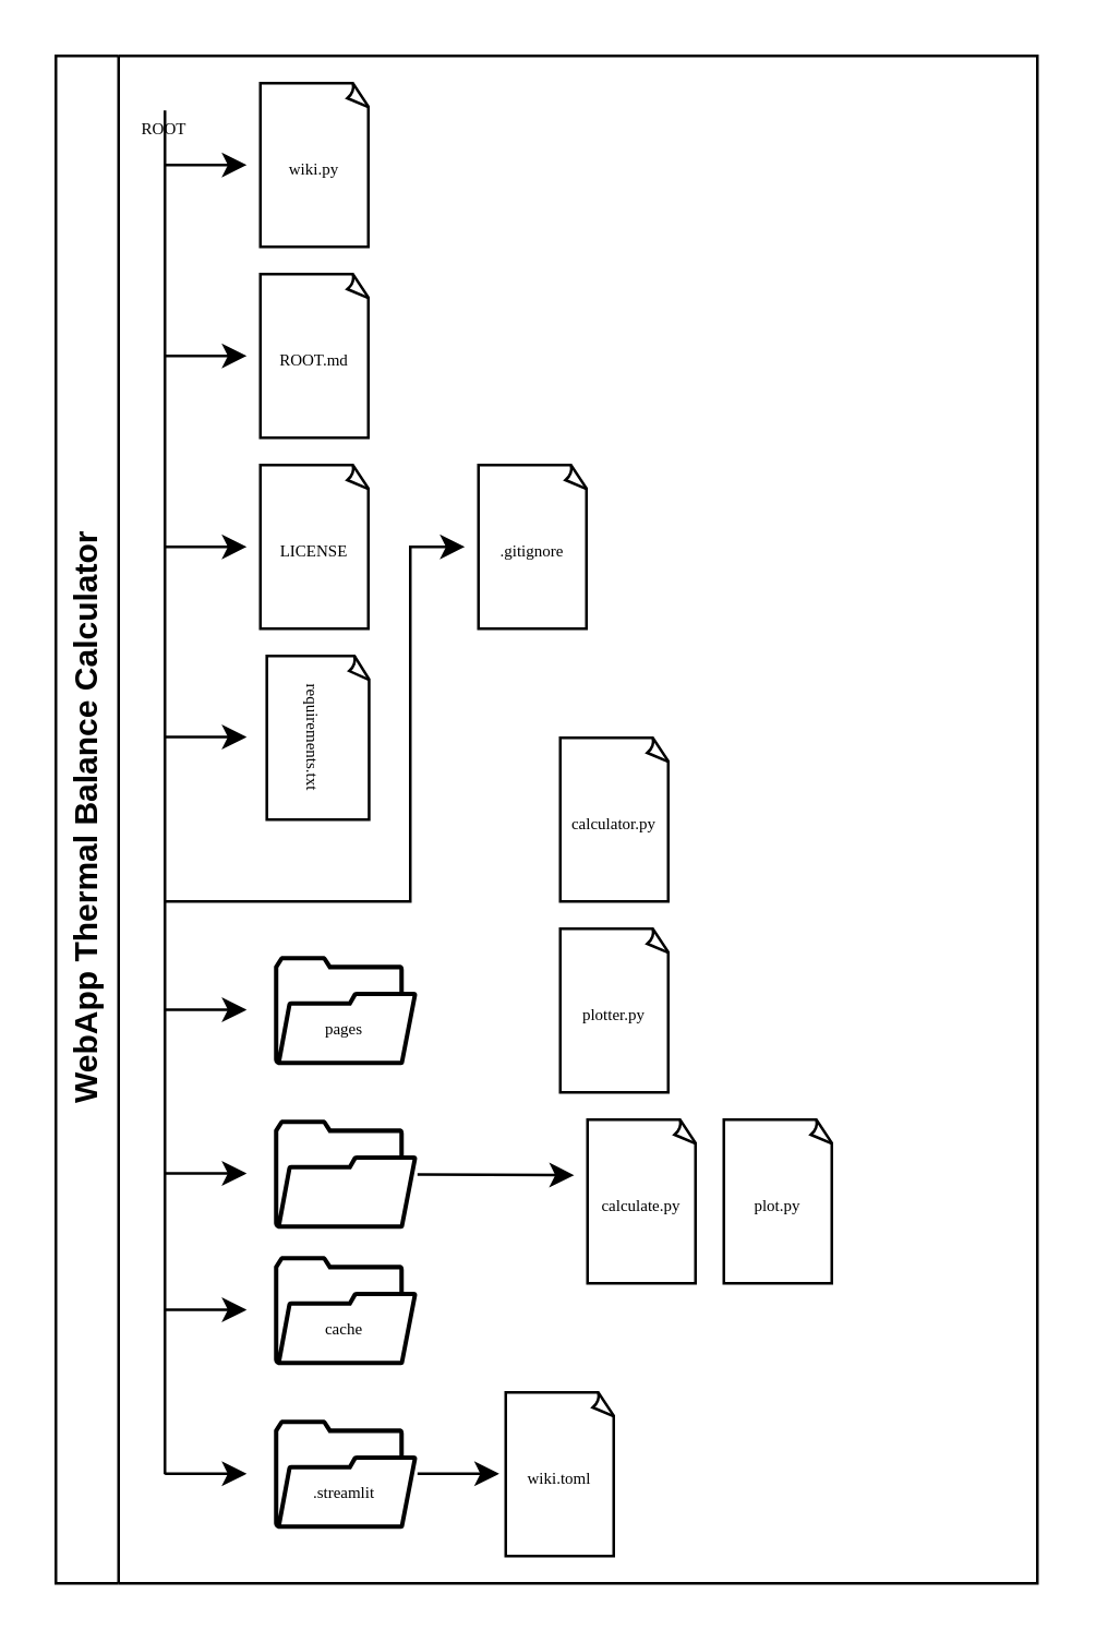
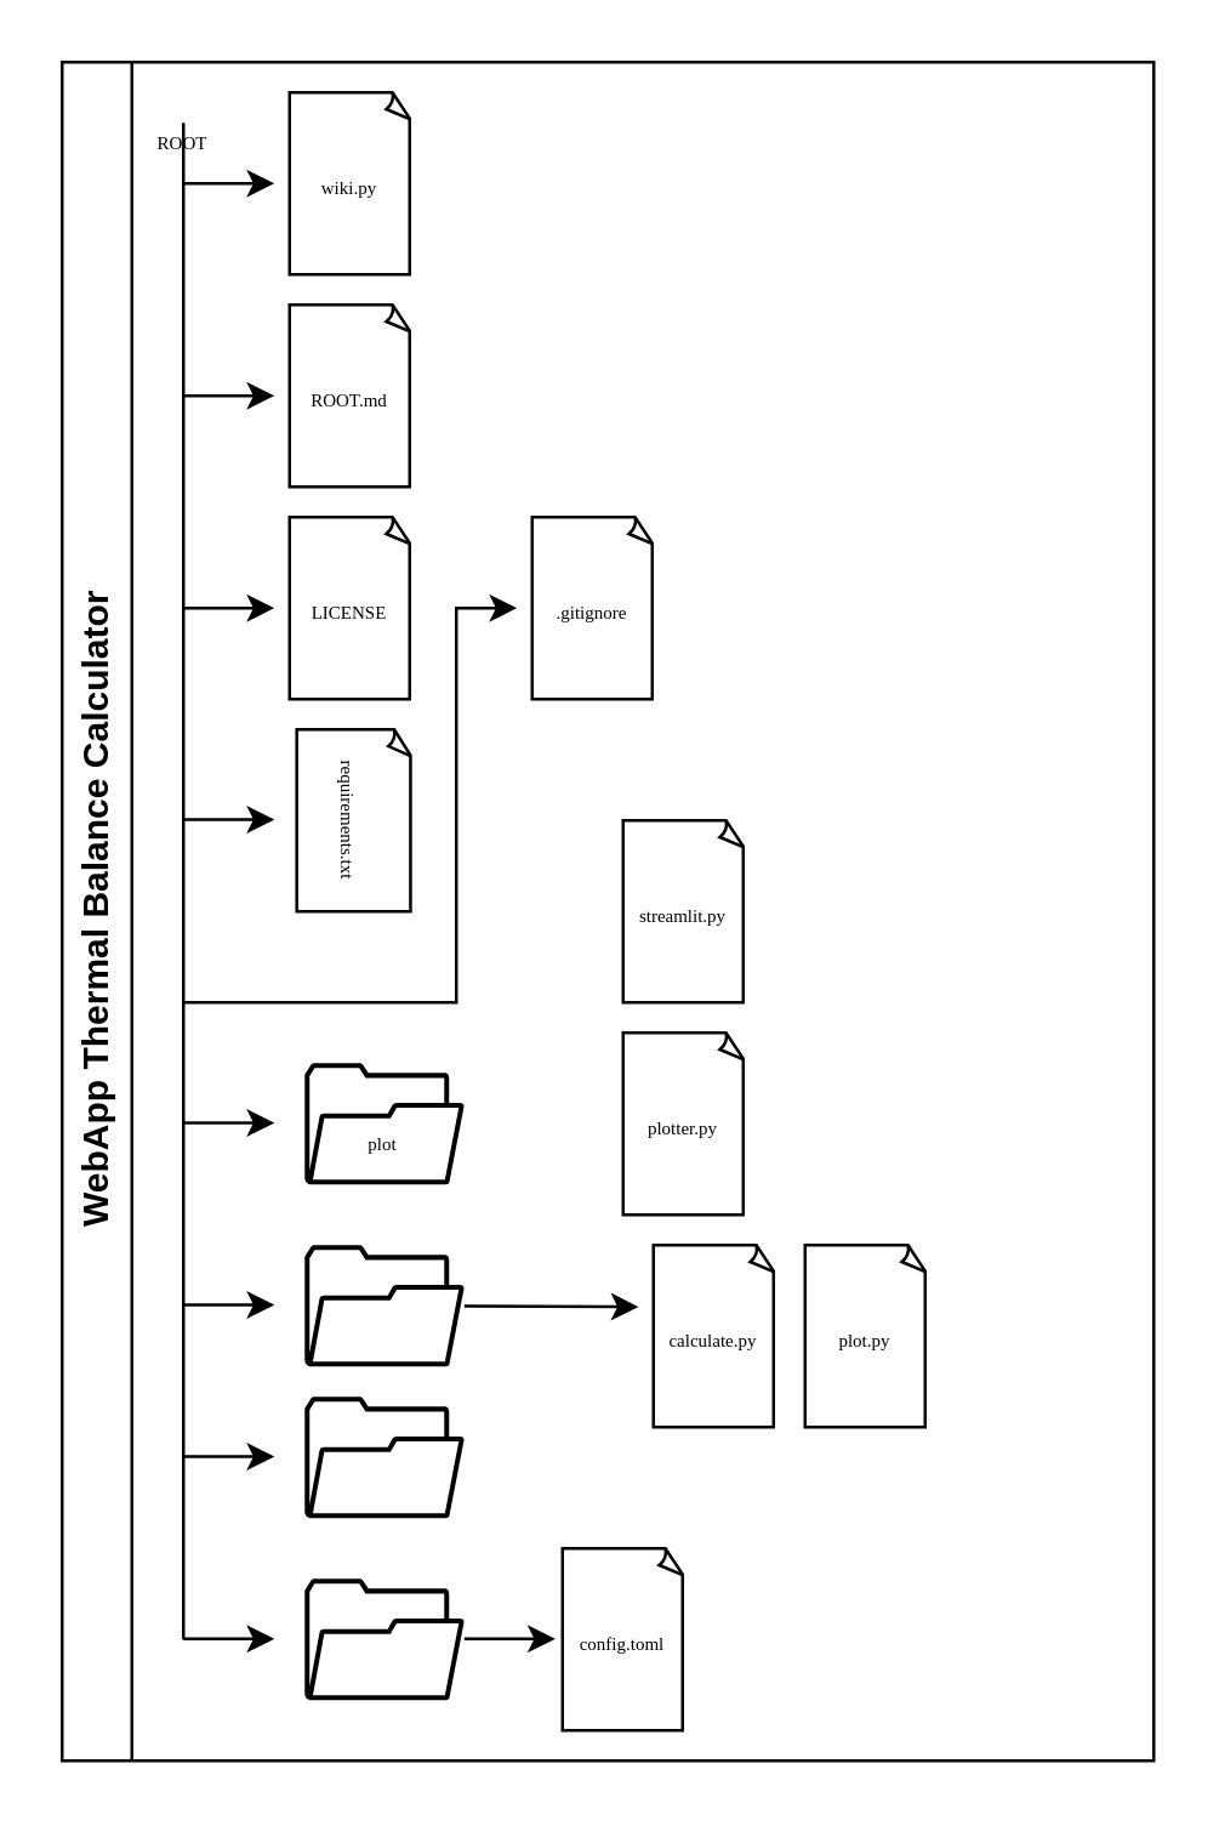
  <mxCell id="0" />
  <mxCell id="1" parent="0" />
  <mxCell id="2" value="WebApp Thermal Balance Calculator" style="swimlane;horizontal=0;whiteSpace=wrap;html=1;" parent="1" vertex="1"><mxGeometry width="360" height="560" as="geometry" x="20" y="20" /></mxCell>
  <mxCell id="3" value="" style="endArrow=none;html=1;rounded=0;shadow=0;comic=0;strokeColor=default;align=center;verticalAlign=middle;fontFamily=Helvetica;fontSize=11;fontColor=default;labelBackgroundColor=default;flowAnimation=0;" parent="2" edge="1"><mxGeometry width="50" height="50" relative="1" as="geometry"><mxPoint x="40" y="520" as="sourcePoint" /><mxPoint x="40" y="20" as="targetPoint" /></mxGeometry></mxCell>
  <mxCell id="4" value="" style="group" parent="2" vertex="1" connectable="0"><mxGeometry x="70" y="80" width="50" height="60" as="geometry" /></mxCell>
  <mxCell id="5" value="" style="whiteSpace=wrap;html=1;shape=mxgraph.basic.document" parent="4" vertex="1"><mxGeometry x="5" width="40" height="60" as="geometry" /></mxCell>
  <mxCell id="6" value="&lt;font style=&quot;font-size: 6px;&quot; face=&quot;Verdana&quot;&gt;ROOT.md&lt;/font&gt;" style="text;strokeColor=none;align=center;fillColor=none;html=1;verticalAlign=middle;whiteSpace=wrap;rounded=0;" parent="4" vertex="1"><mxGeometry y="15" width="50" height="30" as="geometry" /></mxCell>
  <mxCell id="7" value="" style="group" parent="2" vertex="1" connectable="0"><mxGeometry x="70" y="150" width="50" height="60" as="geometry" /></mxCell>
  <mxCell id="8" value="" style="whiteSpace=wrap;html=1;shape=mxgraph.basic.document" parent="7" vertex="1"><mxGeometry x="5" width="40" height="60" as="geometry" /></mxCell>
  <mxCell id="9" value="&lt;font style=&quot;font-size: 6px;&quot; face=&quot;Verdana&quot;&gt;LICENSE&lt;/font&gt;" style="text;strokeColor=none;align=center;fillColor=none;html=1;verticalAlign=middle;whiteSpace=wrap;rounded=0;" parent="7" vertex="1"><mxGeometry y="15" width="50" height="30" as="geometry" /></mxCell>
  <mxCell id="10" value="" style="endArrow=classic;html=1;rounded=0;shadow=0;comic=0;strokeColor=default;align=center;verticalAlign=middle;fontFamily=Helvetica;fontSize=11;fontColor=default;labelBackgroundColor=default;flowAnimation=0;entryX=0;entryY=0.5;entryDx=0;entryDy=0;" parent="2" target="6" edge="1"><mxGeometry width="50" height="50" relative="1" as="geometry"><mxPoint x="40" y="110" as="sourcePoint" /><mxPoint x="190" y="90" as="targetPoint" /></mxGeometry></mxCell>
  <mxCell id="11" value="" style="endArrow=classic;html=1;rounded=0;shadow=0;comic=0;strokeColor=default;align=center;verticalAlign=middle;fontFamily=Helvetica;fontSize=11;fontColor=default;labelBackgroundColor=default;flowAnimation=0;" parent="2" target="9" edge="1"><mxGeometry width="50" height="50" relative="1" as="geometry"><mxPoint x="40" y="180" as="sourcePoint" /><mxPoint x="210" y="140" as="targetPoint" /></mxGeometry></mxCell>
  <mxCell id="12" value="" style="group" parent="2" vertex="1" connectable="0"><mxGeometry x="80" y="330" width="52.63" height="40" as="geometry" /></mxCell>
  <mxCell id="13" value="" style="sketch=0;pointerEvents=1;shadow=0;dashed=0;html=1;strokeColor=none;fillColor=#000000;aspect=fixed;labelPosition=center;verticalLabelPosition=bottom;verticalAlign=top;align=center;outlineConnect=0;shape=mxgraph.vvd.folder;fontFamily=Helvetica;fontSize=11;fontColor=default;labelBackgroundColor=default;" parent="12" vertex="1"><mxGeometry width="52.63" height="40" as="geometry" /></mxCell>
- <mxCell id="14" value="&lt;font style=&quot;font-size: 6px;&quot; face=&quot;Verdana&quot;&gt;pages&lt;/font&gt;" style="text;strokeColor=none;align=center;fillColor=none;html=1;verticalAlign=middle;whiteSpace=wrap;rounded=0;" parent="12" vertex="1"><mxGeometry x="1.31" y="10" width="50" height="30" as="geometry" /></mxCell>
+ <mxCell id="14" value="&lt;font style=&quot;font-size: 6px;&quot; face=&quot;Verdana&quot;&gt;plot&lt;/font&gt;" style="text;strokeColor=none;align=center;fillColor=none;html=1;verticalAlign=middle;whiteSpace=wrap;rounded=0;" parent="12" vertex="1"><mxGeometry x="1.31" y="10" width="50" height="30" as="geometry" /></mxCell>
  <mxCell id="15" value="" style="endArrow=classic;html=1;rounded=0;shadow=0;comic=0;strokeColor=default;align=center;verticalAlign=middle;fontFamily=Helvetica;fontSize=11;fontColor=default;labelBackgroundColor=default;flowAnimation=0;" parent="2" edge="1"><mxGeometry width="50" height="50" relative="1" as="geometry"><mxPoint x="40" y="349.71" as="sourcePoint" /><mxPoint x="70" y="349.71" as="targetPoint" /></mxGeometry></mxCell>
  <mxCell id="16" value="" style="group" parent="2" vertex="1" connectable="0"><mxGeometry x="70" y="10" width="50" height="60" as="geometry" /></mxCell>
  <mxCell id="17" value="" style="whiteSpace=wrap;html=1;shape=mxgraph.basic.document" parent="16" vertex="1"><mxGeometry x="5" width="40" height="60" as="geometry" /></mxCell>
  <mxCell id="18" value="&lt;font style=&quot;font-size: 6px;&quot; face=&quot;Verdana&quot;&gt;wiki.py&lt;/font&gt;" style="text;strokeColor=none;align=center;fillColor=none;html=1;verticalAlign=middle;whiteSpace=wrap;rounded=0;" parent="16" vertex="1"><mxGeometry y="15" width="50" height="30" as="geometry" /></mxCell>
  <mxCell id="19" value="" style="group" parent="2" vertex="1" connectable="0"><mxGeometry x="180" y="250" width="50" height="60" as="geometry" /></mxCell>
  <mxCell id="20" value="" style="whiteSpace=wrap;html=1;shape=mxgraph.basic.document" parent="19" vertex="1"><mxGeometry x="5" width="40" height="60" as="geometry" /></mxCell>
- <mxCell id="21" value="&lt;font face=&quot;Verdana&quot;&gt;&lt;span style=&quot;font-size: 6px;&quot;&gt;calculator.py&lt;/span&gt;&lt;/font&gt;" style="text;strokeColor=none;align=center;fillColor=none;html=1;verticalAlign=middle;whiteSpace=wrap;rounded=0;" parent="19" vertex="1"><mxGeometry y="15" width="50" height="30" as="geometry" /></mxCell>
+ <mxCell id="21" value="&lt;font face=&quot;Verdana&quot;&gt;&lt;span style=&quot;font-size: 6px;&quot;&gt;streamlit.py&lt;/span&gt;&lt;/font&gt;" style="text;strokeColor=none;align=center;fillColor=none;html=1;verticalAlign=middle;whiteSpace=wrap;rounded=0;" parent="19" vertex="1"><mxGeometry y="15" width="50" height="30" as="geometry" /></mxCell>
  <mxCell id="22" value="" style="group" parent="2" vertex="1" connectable="0"><mxGeometry x="180" y="320" width="50" height="60" as="geometry" /></mxCell>
  <mxCell id="23" value="" style="whiteSpace=wrap;html=1;shape=mxgraph.basic.document" parent="22" vertex="1"><mxGeometry x="5" width="40" height="60" as="geometry" /></mxCell>
  <mxCell id="24" value="&lt;font face=&quot;Verdana&quot;&gt;&lt;span style=&quot;font-size: 6px;&quot;&gt;plotter.py&lt;/span&gt;&lt;/font&gt;" style="text;strokeColor=none;align=center;fillColor=none;html=1;verticalAlign=middle;whiteSpace=wrap;rounded=0;" parent="22" vertex="1"><mxGeometry y="15" width="50" height="30" as="geometry" /></mxCell>
  <mxCell id="25" value="" style="group" parent="2" vertex="1" connectable="0"><mxGeometry x="80" y="390" width="52.63" height="40" as="geometry" /></mxCell>
  <mxCell id="26" value="" style="sketch=0;pointerEvents=1;shadow=0;dashed=0;html=1;strokeColor=none;fillColor=#000000;aspect=fixed;labelPosition=center;verticalLabelPosition=bottom;verticalAlign=top;align=center;outlineConnect=0;shape=mxgraph.vvd.folder;fontFamily=Helvetica;fontSize=11;fontColor=default;labelBackgroundColor=default;" parent="25" vertex="1"><mxGeometry width="52.63" height="40" as="geometry" /></mxCell>
  <mxCell id="27" value="" style="endArrow=classic;html=1;rounded=0;shadow=0;comic=0;strokeColor=default;align=center;verticalAlign=middle;fontFamily=Helvetica;fontSize=11;fontColor=default;labelBackgroundColor=default;flowAnimation=0;" parent="2" edge="1"><mxGeometry width="50" height="50" relative="1" as="geometry"><mxPoint x="40" y="409.71" as="sourcePoint" /><mxPoint x="70" y="409.71" as="targetPoint" /></mxGeometry></mxCell>
  <mxCell id="28" value="" style="group" parent="2" vertex="1" connectable="0"><mxGeometry x="190" y="390" width="50" height="60" as="geometry" /></mxCell>
  <mxCell id="29" value="" style="whiteSpace=wrap;html=1;shape=mxgraph.basic.document" parent="28" vertex="1"><mxGeometry x="5" width="40" height="60" as="geometry" /></mxCell>
  <mxCell id="30" value="&lt;font face=&quot;Verdana&quot;&gt;&lt;span style=&quot;font-size: 6px;&quot;&gt;calculate.py&lt;/span&gt;&lt;/font&gt;" style="text;strokeColor=none;align=center;fillColor=none;html=1;verticalAlign=middle;whiteSpace=wrap;rounded=0;" parent="28" vertex="1"><mxGeometry y="15" width="50" height="30" as="geometry" /></mxCell>
  <mxCell id="31" value="" style="group" parent="2" vertex="1" connectable="0"><mxGeometry x="240" y="390" width="50" height="60" as="geometry" /></mxCell>
  <mxCell id="32" value="" style="whiteSpace=wrap;html=1;shape=mxgraph.basic.document" parent="31" vertex="1"><mxGeometry x="5" width="40" height="60" as="geometry" /></mxCell>
  <mxCell id="33" value="&lt;font face=&quot;Verdana&quot;&gt;&lt;span style=&quot;font-size: 6px;&quot;&gt;plot.py&lt;/span&gt;&lt;/font&gt;" style="text;strokeColor=none;align=center;fillColor=none;html=1;verticalAlign=middle;whiteSpace=wrap;rounded=0;" parent="31" vertex="1"><mxGeometry y="15" width="50" height="30" as="geometry" /></mxCell>
  <mxCell id="34" style="edgeStyle=none;rounded=0;comic=0;orthogonalLoop=1;jettySize=auto;html=1;entryX=0.002;entryY=0.179;entryDx=0;entryDy=0;shadow=0;strokeColor=default;align=center;verticalAlign=middle;fontFamily=Helvetica;fontSize=11;fontColor=default;labelBackgroundColor=default;startFill=0;endArrow=classic;endFill=1;flowAnimation=0;entryPerimeter=0;" parent="2" source="26" target="30" edge="1"><mxGeometry relative="1" as="geometry"><mxPoint x="140" y="420" as="sourcePoint" /><mxPoint x="190" y="419.75" as="targetPoint" /></mxGeometry></mxCell>
  <mxCell id="35" value="" style="group" parent="2" vertex="1" connectable="0"><mxGeometry x="80" y="440" width="52.63" height="40" as="geometry" /></mxCell>
  <mxCell id="36" value="" style="sketch=0;pointerEvents=1;shadow=0;dashed=0;html=1;strokeColor=none;fillColor=#000000;aspect=fixed;labelPosition=center;verticalLabelPosition=bottom;verticalAlign=top;align=center;outlineConnect=0;shape=mxgraph.vvd.folder;fontFamily=Helvetica;fontSize=11;fontColor=default;labelBackgroundColor=default;" parent="35" vertex="1"><mxGeometry width="52.63" height="40" as="geometry" /></mxCell>
- <mxCell id="37" value="&lt;font style=&quot;font-size: 6px;&quot; face=&quot;Verdana&quot;&gt;cache&lt;/font&gt;" style="text;strokeColor=none;align=center;fillColor=none;html=1;verticalAlign=middle;whiteSpace=wrap;rounded=0;" parent="35" vertex="1"><mxGeometry x="1.31" y="10" width="50" height="30" as="geometry" /></mxCell>
  <mxCell id="38" value="" style="endArrow=classic;html=1;rounded=0;shadow=0;comic=0;strokeColor=default;align=center;verticalAlign=middle;fontFamily=Helvetica;fontSize=11;fontColor=default;labelBackgroundColor=default;flowAnimation=0;" parent="2" edge="1"><mxGeometry width="50" height="50" relative="1" as="geometry"><mxPoint x="40" y="459.71" as="sourcePoint" /><mxPoint x="70" y="459.71" as="targetPoint" /></mxGeometry></mxCell>
  <mxCell id="39" value="" style="endArrow=classic;html=1;rounded=0;shadow=0;comic=0;strokeColor=default;align=center;verticalAlign=middle;fontFamily=Helvetica;fontSize=11;fontColor=default;labelBackgroundColor=default;flowAnimation=0;entryX=0;entryY=0.5;entryDx=0;entryDy=0;" parent="2" target="18" edge="1"><mxGeometry width="50" height="50" relative="1" as="geometry"><mxPoint x="40" y="40" as="sourcePoint" /><mxPoint x="420" y="180" as="targetPoint" /></mxGeometry></mxCell>
  <mxCell id="40" value="" style="group" parent="2" vertex="1" connectable="0"><mxGeometry x="80" y="500" width="52.63" height="40" as="geometry" /></mxCell>
  <mxCell id="41" value="" style="sketch=0;pointerEvents=1;shadow=0;dashed=0;html=1;strokeColor=none;fillColor=#000000;aspect=fixed;labelPosition=center;verticalLabelPosition=bottom;verticalAlign=top;align=center;outlineConnect=0;shape=mxgraph.vvd.folder;fontFamily=Helvetica;fontSize=11;fontColor=default;labelBackgroundColor=default;" parent="40" vertex="1"><mxGeometry width="52.63" height="40" as="geometry" /></mxCell>
- <mxCell id="42" value="&lt;font style=&quot;font-size: 6px;&quot; face=&quot;Verdana&quot;&gt;.streamlit&lt;/font&gt;" style="text;strokeColor=none;align=center;fillColor=none;html=1;verticalAlign=middle;whiteSpace=wrap;rounded=0;" parent="40" vertex="1"><mxGeometry x="1.31" y="10" width="50" height="30" as="geometry" /></mxCell>
  <mxCell id="43" value="" style="endArrow=classic;html=1;rounded=0;shadow=0;comic=0;strokeColor=default;align=center;verticalAlign=middle;fontFamily=Helvetica;fontSize=11;fontColor=default;labelBackgroundColor=default;flowAnimation=0;" parent="2" edge="1"><mxGeometry width="50" height="50" relative="1" as="geometry"><mxPoint x="40" y="519.83" as="sourcePoint" /><mxPoint x="70" y="519.83" as="targetPoint" /></mxGeometry></mxCell>
  <mxCell id="44" value="" style="group" parent="2" vertex="1" connectable="0"><mxGeometry x="160" y="490" width="50" height="60" as="geometry" /></mxCell>
  <mxCell id="45" value="" style="whiteSpace=wrap;html=1;shape=mxgraph.basic.document" parent="44" vertex="1"><mxGeometry x="5" width="40" height="60" as="geometry" /></mxCell>
- <mxCell id="46" value="&lt;font face=&quot;Verdana&quot;&gt;&lt;span style=&quot;font-size: 6px;&quot;&gt;wiki.toml&lt;/span&gt;&lt;/font&gt;" style="text;strokeColor=none;align=center;fillColor=none;html=1;verticalAlign=middle;whiteSpace=wrap;rounded=0;" parent="44" vertex="1"><mxGeometry y="15" width="50" height="30" as="geometry" /></mxCell>
+ <mxCell id="46" value="&lt;font face=&quot;Verdana&quot;&gt;&lt;span style=&quot;font-size: 6px;&quot;&gt;config.toml&lt;/span&gt;&lt;/font&gt;" style="text;strokeColor=none;align=center;fillColor=none;html=1;verticalAlign=middle;whiteSpace=wrap;rounded=0;" parent="44" vertex="1"><mxGeometry y="15" width="50" height="30" as="geometry" /></mxCell>
  <mxCell id="47" value="" style="endArrow=classic;html=1;rounded=0;shadow=0;comic=0;strokeColor=default;align=center;verticalAlign=middle;fontFamily=Helvetica;fontSize=11;fontColor=default;labelBackgroundColor=default;flowAnimation=0;" parent="2" edge="1"><mxGeometry width="50" height="50" relative="1" as="geometry"><mxPoint x="132.63" y="519.83" as="sourcePoint" /><mxPoint x="162.63" y="519.83" as="targetPoint" /></mxGeometry></mxCell>
  <mxCell id="48" value="" style="group" parent="2" vertex="1" connectable="0"><mxGeometry x="72.63" y="220" width="47.37" height="60" as="geometry" /></mxCell>
  <mxCell id="49" value="" style="whiteSpace=wrap;html=1;shape=mxgraph.basic.document" parent="48" vertex="1"><mxGeometry x="4.737" width="37.896" height="60" as="geometry" /></mxCell>
  <mxCell id="50" value="&lt;font style=&quot;font-size: 6px;&quot; face=&quot;Verdana&quot;&gt;requirements.txt&lt;/font&gt;" style="text;strokeColor=none;align=center;fillColor=none;html=1;verticalAlign=middle;whiteSpace=wrap;rounded=0;rotation=90;" parent="48" vertex="1"><mxGeometry y="15" width="47.37" height="30" as="geometry" /></mxCell>
  <mxCell id="51" value="" style="group" parent="2" vertex="1" connectable="0"><mxGeometry x="150" y="150" width="50" height="60" as="geometry" /></mxCell>
  <mxCell id="52" value="" style="whiteSpace=wrap;html=1;shape=mxgraph.basic.document" parent="51" vertex="1"><mxGeometry x="5" width="40" height="60" as="geometry" /></mxCell>
  <mxCell id="53" value="&lt;font style=&quot;font-size: 6px;&quot; face=&quot;Verdana&quot;&gt;.gitignore&lt;/font&gt;" style="text;strokeColor=none;align=center;fillColor=none;html=1;verticalAlign=middle;whiteSpace=wrap;rounded=0;" parent="51" vertex="1"><mxGeometry y="15" width="50" height="30" as="geometry" /></mxCell>
  <mxCell id="54" value="&lt;font style=&quot;font-size: 6px;&quot; face=&quot;Verdana&quot;&gt;ROOT&lt;/font&gt;" style="text;strokeColor=none;align=center;fillColor=none;html=1;verticalAlign=middle;whiteSpace=wrap;rounded=0;" parent="2" vertex="1"><mxGeometry x="20" y="15" width="40" height="20" as="geometry" /></mxCell>
  <mxCell id="55" value="" style="endArrow=classic;html=1;rounded=0;entryX=0;entryY=0.5;entryDx=0;entryDy=0;" edge="1" parent="2" target="53"><mxGeometry width="50" height="50" relative="1" as="geometry"><mxPoint x="40" y="310" as="sourcePoint" /><mxPoint x="130" y="290" as="targetPoint" /><Array as="points"><mxPoint x="130" y="310" /><mxPoint x="130" y="180" /></Array></mxGeometry></mxCell>
  <mxCell id="56" value="" style="endArrow=classic;html=1;rounded=0;" edge="1" parent="2"><mxGeometry width="50" height="50" relative="1" as="geometry"><mxPoint x="40" y="249.71" as="sourcePoint" /><mxPoint x="70" y="249.71" as="targetPoint" /></mxGeometry></mxCell>
